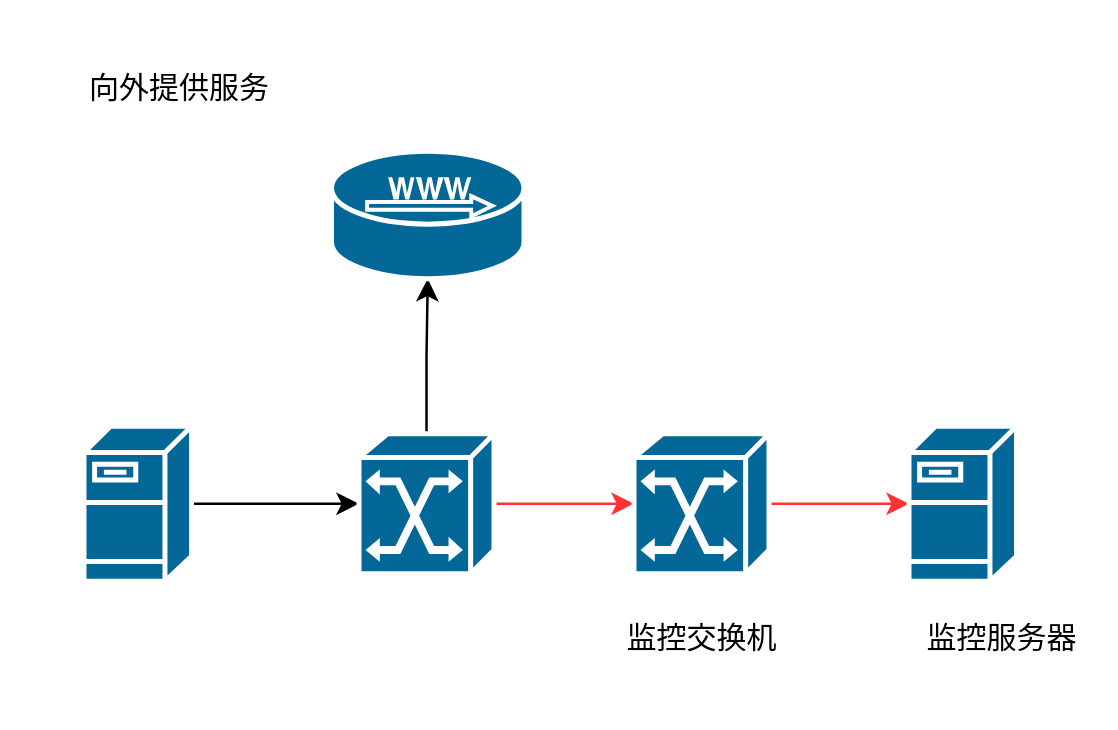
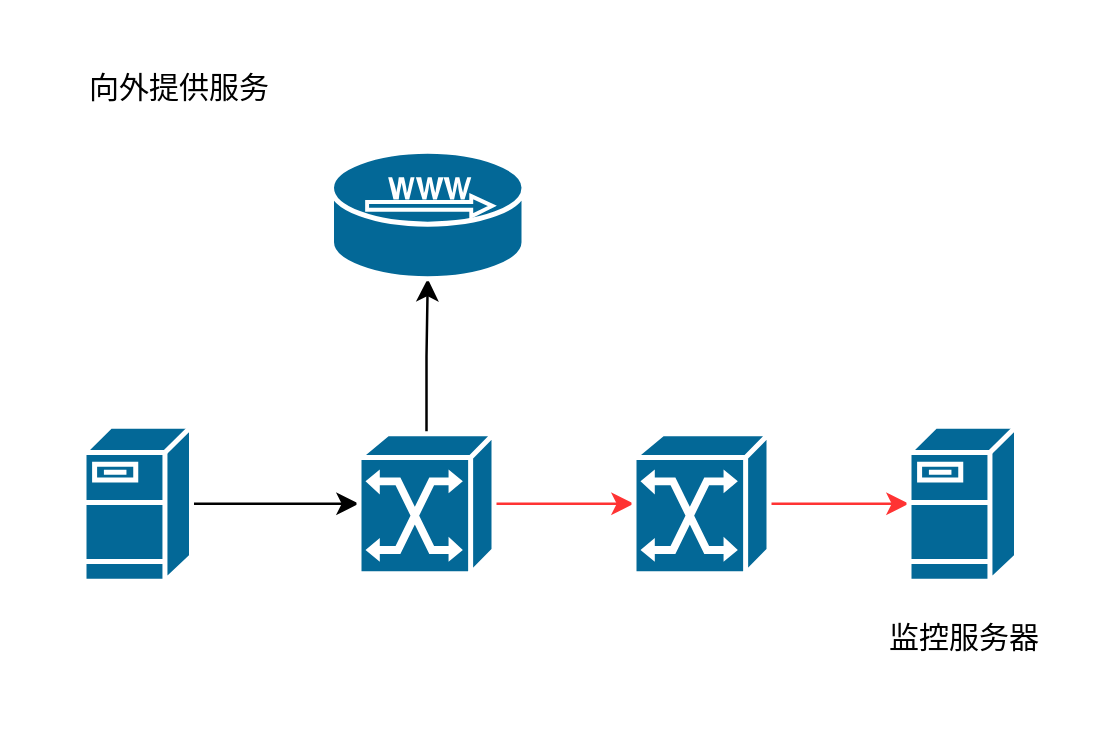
  <mxCell id="0" />
  <mxCell id="1" parent="0" />
  <mxCell id="2" style="edgeStyle=orthogonalEdgeStyle;rounded=0;orthogonalLoop=1;jettySize=auto;html=1;exitX=1;exitY=0.5;exitDx=0;exitDy=0;exitPerimeter=0;entryX=0;entryY=0.5;entryDx=0;entryDy=0;entryPerimeter=0;" parent="1" source="3" target="6" edge="1"><mxGeometry relative="1" as="geometry" /></mxCell>
  <mxCell id="3" value="" style="shape=mxgraph.cisco.servers.fileserver;sketch=0;html=1;pointerEvents=1;dashed=0;fillColor=#036897;strokeColor=#ffffff;strokeWidth=2;verticalLabelPosition=bottom;verticalAlign=top;align=center;outlineConnect=0;" parent="1" vertex="1"><mxGeometry x="33" y="170" width="43" height="62" as="geometry" /></mxCell>
  <mxCell id="4" style="edgeStyle=orthogonalEdgeStyle;rounded=0;orthogonalLoop=1;jettySize=auto;html=1;exitX=0.5;exitY=0;exitDx=0;exitDy=0;exitPerimeter=0;entryX=0.5;entryY=1;entryDx=0;entryDy=0;entryPerimeter=0;" parent="1" source="6" target="10" edge="1"><mxGeometry relative="1" as="geometry" /></mxCell>
  <mxCell id="5" style="edgeStyle=orthogonalEdgeStyle;rounded=0;orthogonalLoop=1;jettySize=auto;html=1;exitX=1;exitY=0.5;exitDx=0;exitDy=0;exitPerimeter=0;entryX=0;entryY=0.5;entryDx=0;entryDy=0;entryPerimeter=0;strokeColor=#FF3333;" parent="1" source="6" target="8" edge="1"><mxGeometry relative="1" as="geometry" /></mxCell>
  <mxCell id="6" value="" style="shape=mxgraph.cisco.switches.atm_switch;sketch=0;html=1;pointerEvents=1;dashed=0;fillColor=#036897;strokeColor=#ffffff;strokeWidth=2;verticalLabelPosition=bottom;verticalAlign=top;align=center;outlineConnect=0;" parent="1" vertex="1"><mxGeometry x="143" y="173" width="54" height="56" as="geometry" /></mxCell>
  <mxCell id="7" style="edgeStyle=orthogonalEdgeStyle;rounded=0;orthogonalLoop=1;jettySize=auto;html=1;exitX=1;exitY=0.5;exitDx=0;exitDy=0;exitPerimeter=0;entryX=0;entryY=0.5;entryDx=0;entryDy=0;entryPerimeter=0;strokeColor=#FF3333;" parent="1" source="8" target="9" edge="1"><mxGeometry relative="1" as="geometry" /></mxCell>
  <mxCell id="8" value="" style="shape=mxgraph.cisco.switches.atm_switch;sketch=0;html=1;pointerEvents=1;dashed=0;fillColor=#036897;strokeColor=#ffffff;strokeWidth=2;verticalLabelPosition=bottom;verticalAlign=top;align=center;outlineConnect=0;" parent="1" vertex="1"><mxGeometry x="253" y="173" width="54" height="56" as="geometry" /></mxCell>
  <mxCell id="9" value="" style="shape=mxgraph.cisco.servers.fileserver;sketch=0;html=1;pointerEvents=1;dashed=0;fillColor=#036897;strokeColor=#ffffff;strokeWidth=2;verticalLabelPosition=bottom;verticalAlign=top;align=center;outlineConnect=0;" parent="1" vertex="1"><mxGeometry x="363" y="170" width="43" height="62" as="geometry" /></mxCell>
  <mxCell id="10" value="" style="shape=mxgraph.cisco.servers.microwebserver;sketch=0;html=1;pointerEvents=1;dashed=0;fillColor=#036897;strokeColor=#ffffff;strokeWidth=2;verticalLabelPosition=bottom;verticalAlign=top;align=center;outlineConnect=0;" parent="1" vertex="1"><mxGeometry x="132" y="60" width="77" height="51" as="geometry" /></mxCell>
  <mxCell id="11" value="向外提供服务" style="text;html=1;align=center;verticalAlign=middle;resizable=0;points=[];autosize=1;strokeColor=none;fillColor=none;" parent="1" vertex="1"><mxGeometry x="20.5" y="20" width="100" height="30" as="geometry" /></mxCell>
- <mxCell id="12" value="监控交换机" style="text;html=1;align=center;verticalAlign=middle;resizable=0;points=[];autosize=1;strokeColor=none;fillColor=none;" parent="1" vertex="1"><mxGeometry x="240" y="240" width="80" height="30" as="geometry" /></mxCell>
- <mxCell id="13" value="监控服务器" style="text;html=1;align=center;verticalAlign=middle;resizable=0;points=[];autosize=1;strokeColor=none;fillColor=none;" parent="1" vertex="1"><mxGeometry x="359.5" y="240" width="80" height="30" as="geometry" /></mxCell>
+ <mxCell id="13" value="监控服务器" style="text;html=1;align=center;verticalAlign=middle;resizable=0;points=[];autosize=1;strokeColor=none;fillColor=none;" parent="1" vertex="1"><mxGeometry x="344.5" y="240" width="80" height="30" as="geometry" /></mxCell>
